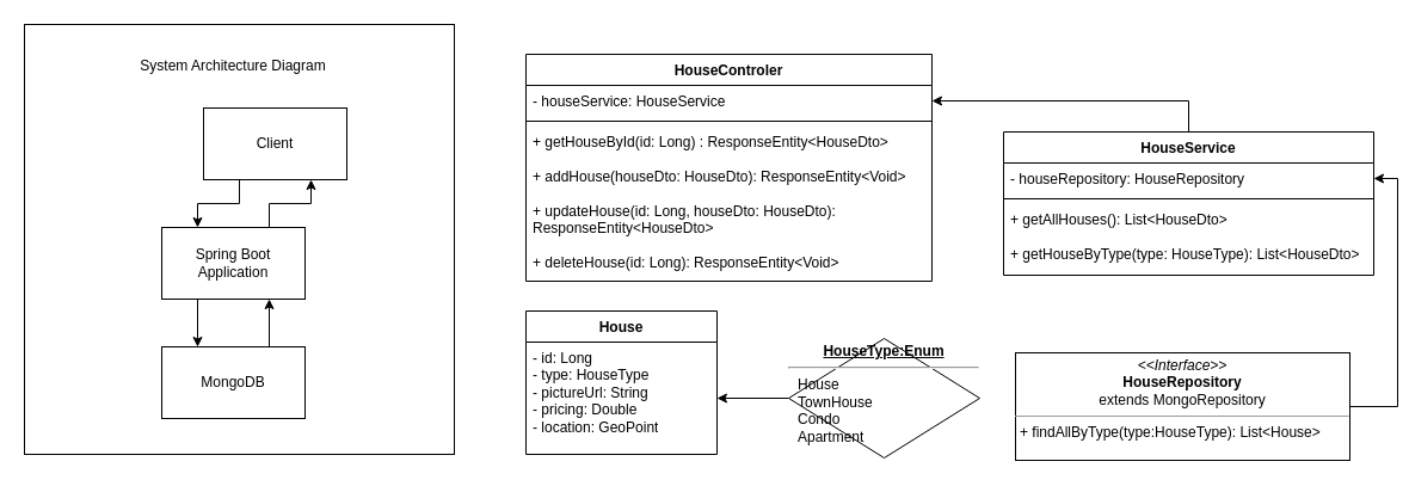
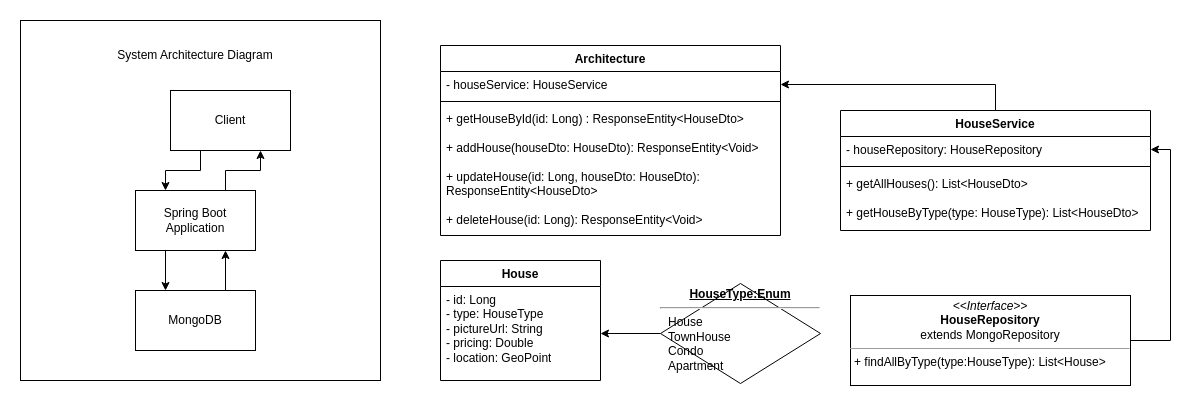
  <mxCell id="0" />
  <mxCell id="1" parent="0" />
  <mxCell id="2" value="" style="group" parent="1" vertex="1" connectable="0"><mxGeometry x="20" y="20" width="360" height="360" as="geometry" /></mxCell>
  <mxCell id="3" value="" style="whiteSpace=wrap;html=1;aspect=fixed;fillColor=none;movable=1;resizable=1;rotatable=1;deletable=1;editable=1;locked=0;connectable=1;" parent="2" vertex="1"><mxGeometry width="360" height="360" as="geometry" /></mxCell>
  <mxCell id="4" value="Client" style="rounded=0;whiteSpace=wrap;html=1;movable=1;resizable=1;rotatable=1;deletable=1;editable=1;locked=0;connectable=1;" parent="2" vertex="1"><mxGeometry x="150" y="70" width="120" height="60" as="geometry" /></mxCell>
  <mxCell id="5" style="edgeStyle=orthogonalEdgeStyle;rounded=0;orthogonalLoop=1;jettySize=auto;html=1;exitX=0.75;exitY=0;exitDx=0;exitDy=0;entryX=0.75;entryY=1;entryDx=0;entryDy=0;movable=1;resizable=1;rotatable=1;deletable=1;editable=1;locked=0;connectable=1;" parent="2" source="6" target="4" edge="1"><mxGeometry relative="1" as="geometry" /></mxCell>
  <mxCell id="6" value="Spring Boot Application" style="rounded=0;whiteSpace=wrap;html=1;movable=1;resizable=1;rotatable=1;deletable=1;editable=1;locked=0;connectable=1;" parent="2" vertex="1"><mxGeometry x="115" y="170" width="120" height="60" as="geometry" /></mxCell>
  <mxCell id="7" style="edgeStyle=orthogonalEdgeStyle;rounded=0;orthogonalLoop=1;jettySize=auto;html=1;exitX=0.25;exitY=1;exitDx=0;exitDy=0;entryX=0.25;entryY=0;entryDx=0;entryDy=0;movable=1;resizable=1;rotatable=1;deletable=1;editable=1;locked=0;connectable=1;" parent="2" source="4" target="6" edge="1"><mxGeometry relative="1" as="geometry" /></mxCell>
  <mxCell id="8" style="edgeStyle=orthogonalEdgeStyle;rounded=0;orthogonalLoop=1;jettySize=auto;html=1;exitX=0.75;exitY=0;exitDx=0;exitDy=0;entryX=0.75;entryY=1;entryDx=0;entryDy=0;movable=1;resizable=1;rotatable=1;deletable=1;editable=1;locked=0;connectable=1;" parent="2" source="9" target="6" edge="1"><mxGeometry relative="1" as="geometry" /></mxCell>
  <mxCell id="9" value="MongoDB" style="rounded=0;whiteSpace=wrap;html=1;movable=1;resizable=1;rotatable=1;deletable=1;editable=1;locked=0;connectable=1;" parent="2" vertex="1"><mxGeometry x="115" y="270" width="120" height="60" as="geometry" /></mxCell>
  <mxCell id="10" style="edgeStyle=orthogonalEdgeStyle;rounded=0;orthogonalLoop=1;jettySize=auto;html=1;exitX=0.25;exitY=1;exitDx=0;exitDy=0;entryX=0.25;entryY=0;entryDx=0;entryDy=0;movable=1;resizable=1;rotatable=1;deletable=1;editable=1;locked=0;connectable=1;" parent="2" source="6" target="9" edge="1"><mxGeometry relative="1" as="geometry" /></mxCell>
  <mxCell id="11" value="System Architecture Diagram" style="text;html=1;strokeColor=none;fillColor=none;align=center;verticalAlign=middle;whiteSpace=wrap;rounded=0;movable=1;resizable=1;rotatable=1;deletable=1;editable=1;locked=0;connectable=1;" parent="2" vertex="1"><mxGeometry x="90" y="20" width="170" height="30" as="geometry" /></mxCell>
- <mxCell id="12" value="HouseControler" style="swimlane;fontStyle=1;align=center;verticalAlign=top;childLayout=stackLayout;horizontal=1;startSize=26;horizontalStack=0;resizeParent=1;resizeParentMax=0;resizeLast=0;collapsible=1;marginBottom=0;whiteSpace=wrap;html=1;" parent="1" vertex="1"><mxGeometry x="440" y="45" width="340" height="190" as="geometry"><mxRectangle x="487" y="115" width="130" height="30" as="alternateBounds" /></mxGeometry></mxCell>
+ <mxCell id="12" value="Architecture" style="swimlane;fontStyle=1;align=center;verticalAlign=top;childLayout=stackLayout;horizontal=1;startSize=26;horizontalStack=0;resizeParent=1;resizeParentMax=0;resizeLast=0;collapsible=1;marginBottom=0;whiteSpace=wrap;html=1;" parent="1" vertex="1"><mxGeometry x="440" y="45" width="340" height="190" as="geometry"><mxRectangle x="487" y="115" width="130" height="30" as="alternateBounds" /></mxGeometry></mxCell>
  <mxCell id="13" value="- houseService: HouseService" style="text;strokeColor=none;fillColor=none;align=left;verticalAlign=top;spacingLeft=4;spacingRight=4;overflow=hidden;rotatable=0;points=[[0,0.5],[1,0.5]];portConstraint=eastwest;whiteSpace=wrap;html=1;" parent="12" vertex="1"><mxGeometry y="26" width="340" height="26" as="geometry" /></mxCell>
  <mxCell id="14" value="" style="line;strokeWidth=1;fillColor=none;align=left;verticalAlign=middle;spacingTop=-1;spacingLeft=3;spacingRight=3;rotatable=0;labelPosition=right;points=[];portConstraint=eastwest;strokeColor=inherit;" parent="12" vertex="1"><mxGeometry y="52" width="340" height="8" as="geometry" /></mxCell>
  <mxCell id="15" value="+ getHouseById(id: Long) : ResponseEntity&amp;lt;HouseDto&amp;gt;&lt;br&gt;&lt;br&gt;+ addHouse(houseDto: HouseDto): ResponseEntity&amp;lt;Void&amp;gt;&lt;br&gt;&lt;br&gt;+ updateHouse(id: Long, houseDto: HouseDto):&amp;nbsp;&lt;br&gt;ResponseEntity&amp;lt;HouseDto&amp;gt;&lt;br&gt;&lt;br&gt;+ deleteHouse(id: Long): ResponseEntity&amp;lt;Void&amp;gt;" style="text;strokeColor=none;fillColor=none;align=left;verticalAlign=top;spacingLeft=4;spacingRight=4;overflow=hidden;rotatable=0;points=[[0,0.5],[1,0.5]];portConstraint=eastwest;whiteSpace=wrap;html=1;" parent="12" vertex="1"><mxGeometry y="60" width="340" height="130" as="geometry" /></mxCell>
  <mxCell id="16" value="House" style="swimlane;fontStyle=1;align=center;verticalAlign=top;childLayout=stackLayout;horizontal=1;startSize=26;horizontalStack=0;resizeParent=1;resizeParentMax=0;resizeLast=0;collapsible=1;marginBottom=0;whiteSpace=wrap;html=1;" parent="1" vertex="1"><mxGeometry x="440" y="260" width="160" height="120" as="geometry" /></mxCell>
  <mxCell id="17" value="- id: Long&lt;br&gt;- type: HouseType&lt;br&gt;- pictureUrl: String&lt;br&gt;- pricing: Double&lt;br&gt;- location: GeoPoint" style="text;strokeColor=none;fillColor=none;align=left;verticalAlign=top;spacingLeft=4;spacingRight=4;overflow=hidden;rotatable=0;points=[[0,0.5],[1,0.5]];portConstraint=eastwest;whiteSpace=wrap;html=1;" parent="16" vertex="1"><mxGeometry y="26" width="160" height="94" as="geometry" /></mxCell>
  <mxCell id="18" style="edgeStyle=orthogonalEdgeStyle;rounded=0;orthogonalLoop=1;jettySize=auto;html=1;exitX=0.5;exitY=0;exitDx=0;exitDy=0;entryX=1;entryY=0.5;entryDx=0;entryDy=0;" parent="1" source="19" target="13" edge="1"><mxGeometry relative="1" as="geometry" /></mxCell>
  <mxCell id="19" value="HouseService" style="swimlane;fontStyle=1;align=center;verticalAlign=top;childLayout=stackLayout;horizontal=1;startSize=26;horizontalStack=0;resizeParent=1;resizeParentMax=0;resizeLast=0;collapsible=1;marginBottom=0;whiteSpace=wrap;html=1;" parent="1" vertex="1"><mxGeometry x="840" y="110" width="310" height="120" as="geometry" /></mxCell>
  <mxCell id="20" value="- houseRepository: HouseRepository" style="text;strokeColor=none;fillColor=none;align=left;verticalAlign=top;spacingLeft=4;spacingRight=4;overflow=hidden;rotatable=0;points=[[0,0.5],[1,0.5]];portConstraint=eastwest;whiteSpace=wrap;html=1;" parent="19" vertex="1"><mxGeometry y="26" width="310" height="26" as="geometry" /></mxCell>
  <mxCell id="21" value="" style="line;strokeWidth=1;fillColor=none;align=left;verticalAlign=middle;spacingTop=-1;spacingLeft=3;spacingRight=3;rotatable=0;labelPosition=right;points=[];portConstraint=eastwest;strokeColor=inherit;" parent="19" vertex="1"><mxGeometry y="52" width="310" height="8" as="geometry" /></mxCell>
  <mxCell id="22" value="+ getAllHouses(): List&amp;lt;HouseDto&amp;gt;&lt;br&gt;&lt;br&gt;+ getHouseByType(type: HouseType): List&amp;lt;HouseDto&amp;gt;" style="text;strokeColor=none;fillColor=none;align=left;verticalAlign=top;spacingLeft=4;spacingRight=4;overflow=hidden;rotatable=0;points=[[0,0.5],[1,0.5]];portConstraint=eastwest;whiteSpace=wrap;html=1;" parent="19" vertex="1"><mxGeometry y="60" width="310" height="60" as="geometry" /></mxCell>
  <mxCell id="23" style="edgeStyle=orthogonalEdgeStyle;rounded=0;orthogonalLoop=1;jettySize=auto;html=1;exitX=0;exitY=0.5;exitDx=0;exitDy=0;entryX=1;entryY=0.5;entryDx=0;entryDy=0;" parent="1" source="24" target="17" edge="1"><mxGeometry relative="1" as="geometry" /></mxCell>
  <mxCell id="24" value="&lt;p style=&quot;margin:0px;margin-top:4px;text-align:center;text-decoration:underline;&quot;&gt;&lt;b&gt;HouseType:Enum&lt;/b&gt;&lt;/p&gt;&lt;hr&gt;&lt;p style=&quot;margin:0px;margin-left:8px;&quot;&gt;House&lt;/p&gt;&lt;p style=&quot;margin:0px;margin-left:8px;&quot;&gt;TownHouse&lt;/p&gt;&lt;p style=&quot;margin:0px;margin-left:8px;&quot;&gt;Condo&lt;/p&gt;&lt;p style=&quot;margin:0px;margin-left:8px;&quot;&gt;Apartment&lt;/p&gt;" style="rhombus;verticalAlign=top;align=left;overflow=fill;fontSize=12;fontFamily=Helvetica;html=1;whiteSpace=wrap;" parent="1" vertex="1"><mxGeometry x="660" y="283" width="160" height="100" as="geometry" /></mxCell>
  <mxCell id="25" style="edgeStyle=orthogonalEdgeStyle;rounded=0;orthogonalLoop=1;jettySize=auto;html=1;exitX=1;exitY=0.5;exitDx=0;exitDy=0;entryX=1;entryY=0.5;entryDx=0;entryDy=0;" parent="1" source="26" target="20" edge="1"><mxGeometry relative="1" as="geometry" /></mxCell>
  <mxCell id="26" value="&lt;p style=&quot;margin:0px;margin-top:4px;text-align:center;&quot;&gt;&lt;i&gt;&amp;lt;&amp;lt;Interface&amp;gt;&amp;gt;&lt;/i&gt;&lt;br&gt;&lt;b&gt;HouseRepository&lt;/b&gt;&lt;br&gt;extends MongoRepository&lt;/p&gt;&lt;hr size=&quot;1&quot;&gt;&lt;p style=&quot;margin:0px;margin-left:4px;&quot;&gt;+ findAllByType(type:HouseType): List&amp;lt;House&amp;gt;&lt;/p&gt;" style="verticalAlign=top;align=left;overflow=fill;fontSize=12;fontFamily=Helvetica;html=1;whiteSpace=wrap;" parent="1" vertex="1"><mxGeometry x="850" y="295" width="280" height="90" as="geometry" /></mxCell>
